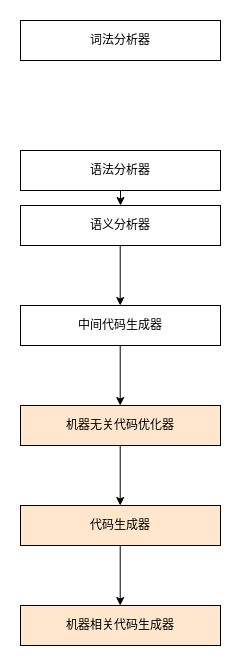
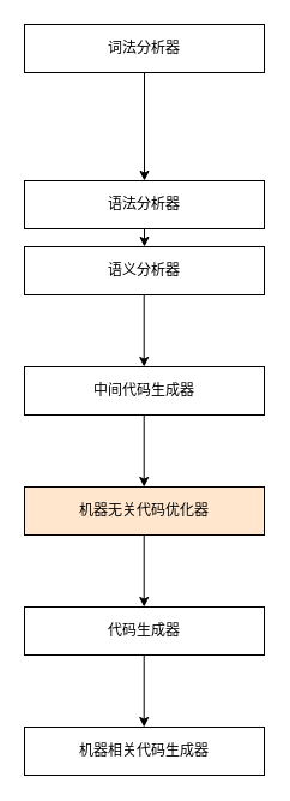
  <mxCell id="0" />
  <mxCell id="1" parent="0" />
  <mxCell id="2" value="词法分析器" style="rounded=0;whiteSpace=wrap;html=1;" vertex="1" parent="1"><mxGeometry x="20" y="20" width="200" height="40" as="geometry" /></mxCell>
  <mxCell id="3" value="语法分析器" style="rounded=0;whiteSpace=wrap;html=1;" vertex="1" parent="1"><mxGeometry x="20" y="150" width="200" height="40" as="geometry" /></mxCell>
  <mxCell id="4" value="语义分析器" style="rounded=0;whiteSpace=wrap;html=1;" vertex="1" parent="1"><mxGeometry x="20" y="205" width="200" height="40" as="geometry" /></mxCell>
  <mxCell id="5" value="中间代码生成器" style="rounded=0;whiteSpace=wrap;html=1;" vertex="1" parent="1"><mxGeometry x="20" y="305" width="200" height="40" as="geometry" /></mxCell>
  <mxCell id="6" value="机器无关代码优化器" style="rounded=0;whiteSpace=wrap;html=1;fillColor=#ffe6cc;" vertex="1" parent="1"><mxGeometry x="20" y="405" width="200" height="40" as="geometry" /></mxCell>
- <mxCell id="7" value="代码生成器" style="rounded=0;whiteSpace=wrap;html=1;fillColor=#ffe6cc;" vertex="1" parent="1"><mxGeometry x="20" y="505" width="200" height="40" as="geometry" /></mxCell>
- <mxCell id="8" value="机器相关代码生成器" style="rounded=0;whiteSpace=wrap;html=1;fillColor=#ffe6cc;" vertex="1" parent="1"><mxGeometry x="20" y="605" width="200" height="40" as="geometry" /></mxCell>
+ <mxCell id="7" value="代码生成器" style="rounded=0;whiteSpace=wrap;html=1;" vertex="1" parent="1"><mxGeometry x="20" y="505" width="200" height="40" as="geometry" /></mxCell>
+ <mxCell id="8" value="机器相关代码生成器" style="rounded=0;whiteSpace=wrap;html=1;" vertex="1" parent="1"><mxGeometry x="20" y="605" width="200" height="40" as="geometry" /></mxCell>
+ <mxCell id="9" value="" style="endArrow=classic;html=1;exitX=0.5;exitY=1;exitDx=0;exitDy=0;" edge="1" parent="1" source="2" target="3"><mxGeometry width="50" height="50" relative="1" as="geometry"><mxPoint x="120" y="95" as="sourcePoint" /><mxPoint x="170" y="45" as="targetPoint" /></mxGeometry></mxCell>
  <mxCell id="10" value="" style="endArrow=classic;html=1;exitX=0.5;exitY=1;exitDx=0;exitDy=0;" edge="1" parent="1" source="3"><mxGeometry width="50" height="50" relative="1" as="geometry"><mxPoint x="120" y="155" as="sourcePoint" /><mxPoint x="120" y="205" as="targetPoint" /></mxGeometry></mxCell>
  <mxCell id="11" value="" style="endArrow=classic;html=1;exitX=0.5;exitY=1;exitDx=0;exitDy=0;" edge="1" parent="1"><mxGeometry width="50" height="50" relative="1" as="geometry"><mxPoint x="119.71" y="245" as="sourcePoint" /><mxPoint x="119.71" y="305" as="targetPoint" /></mxGeometry></mxCell>
  <mxCell id="12" value="" style="endArrow=classic;html=1;exitX=0.5;exitY=1;exitDx=0;exitDy=0;" edge="1" parent="1"><mxGeometry width="50" height="50" relative="1" as="geometry"><mxPoint x="119.71" y="345" as="sourcePoint" /><mxPoint x="119.71" y="405" as="targetPoint" /></mxGeometry></mxCell>
  <mxCell id="13" value="" style="endArrow=classic;html=1;exitX=0.5;exitY=1;exitDx=0;exitDy=0;" edge="1" parent="1"><mxGeometry width="50" height="50" relative="1" as="geometry"><mxPoint x="119.71" y="445" as="sourcePoint" /><mxPoint x="119.71" y="505" as="targetPoint" /></mxGeometry></mxCell>
  <mxCell id="14" value="" style="endArrow=classic;html=1;exitX=0.5;exitY=1;exitDx=0;exitDy=0;" edge="1" parent="1"><mxGeometry width="50" height="50" relative="1" as="geometry"><mxPoint x="119.71" y="545" as="sourcePoint" /><mxPoint x="119.71" y="605" as="targetPoint" /></mxGeometry></mxCell>
